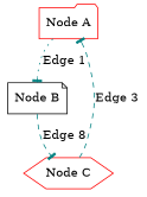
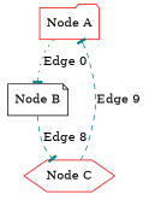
  digraph {
    node [color=red]
    edge [arrowhead=tee color=teal style=dashed]
    n1 [label="Node A" shape=folder]
    n2 [color=black label="Node B" shape=note]
    n3 [label="Node C" shape=hexagon]
-   n1 -> n2 [label="Edge 1" style=dotted]
+   n1 -> n2 [label="Edge 0" style=dotted]
    n2 -> n3 [label="Edge 8"]
-   n3 -> n1 [label="Edge 3"]
+   n3 -> n1 [label="Edge 9"]
  }
